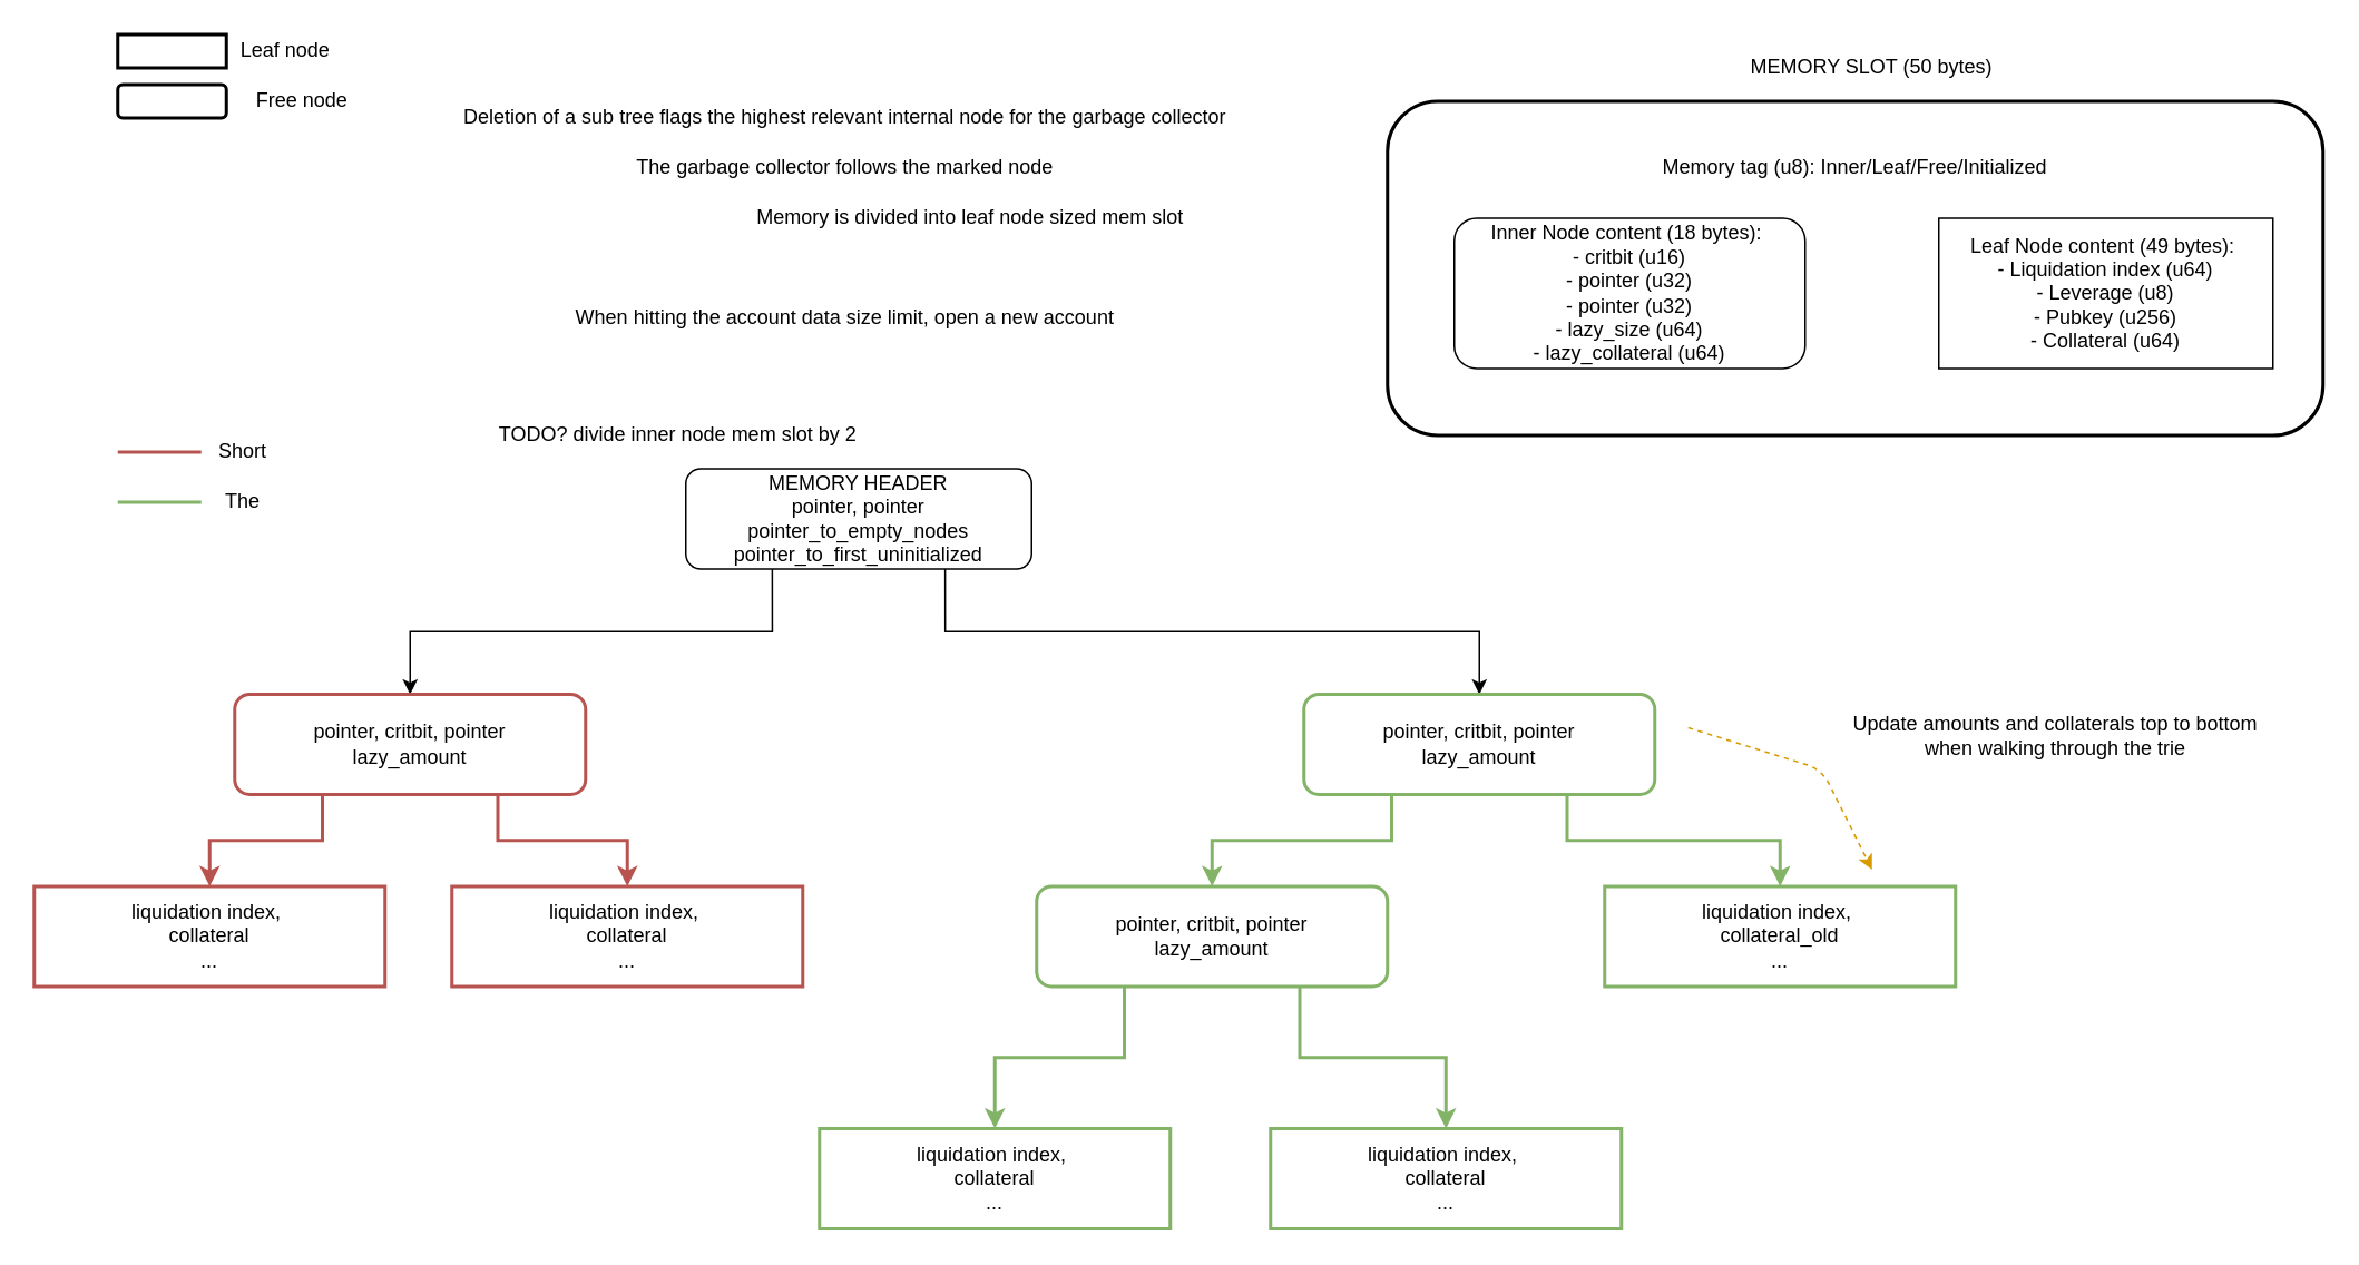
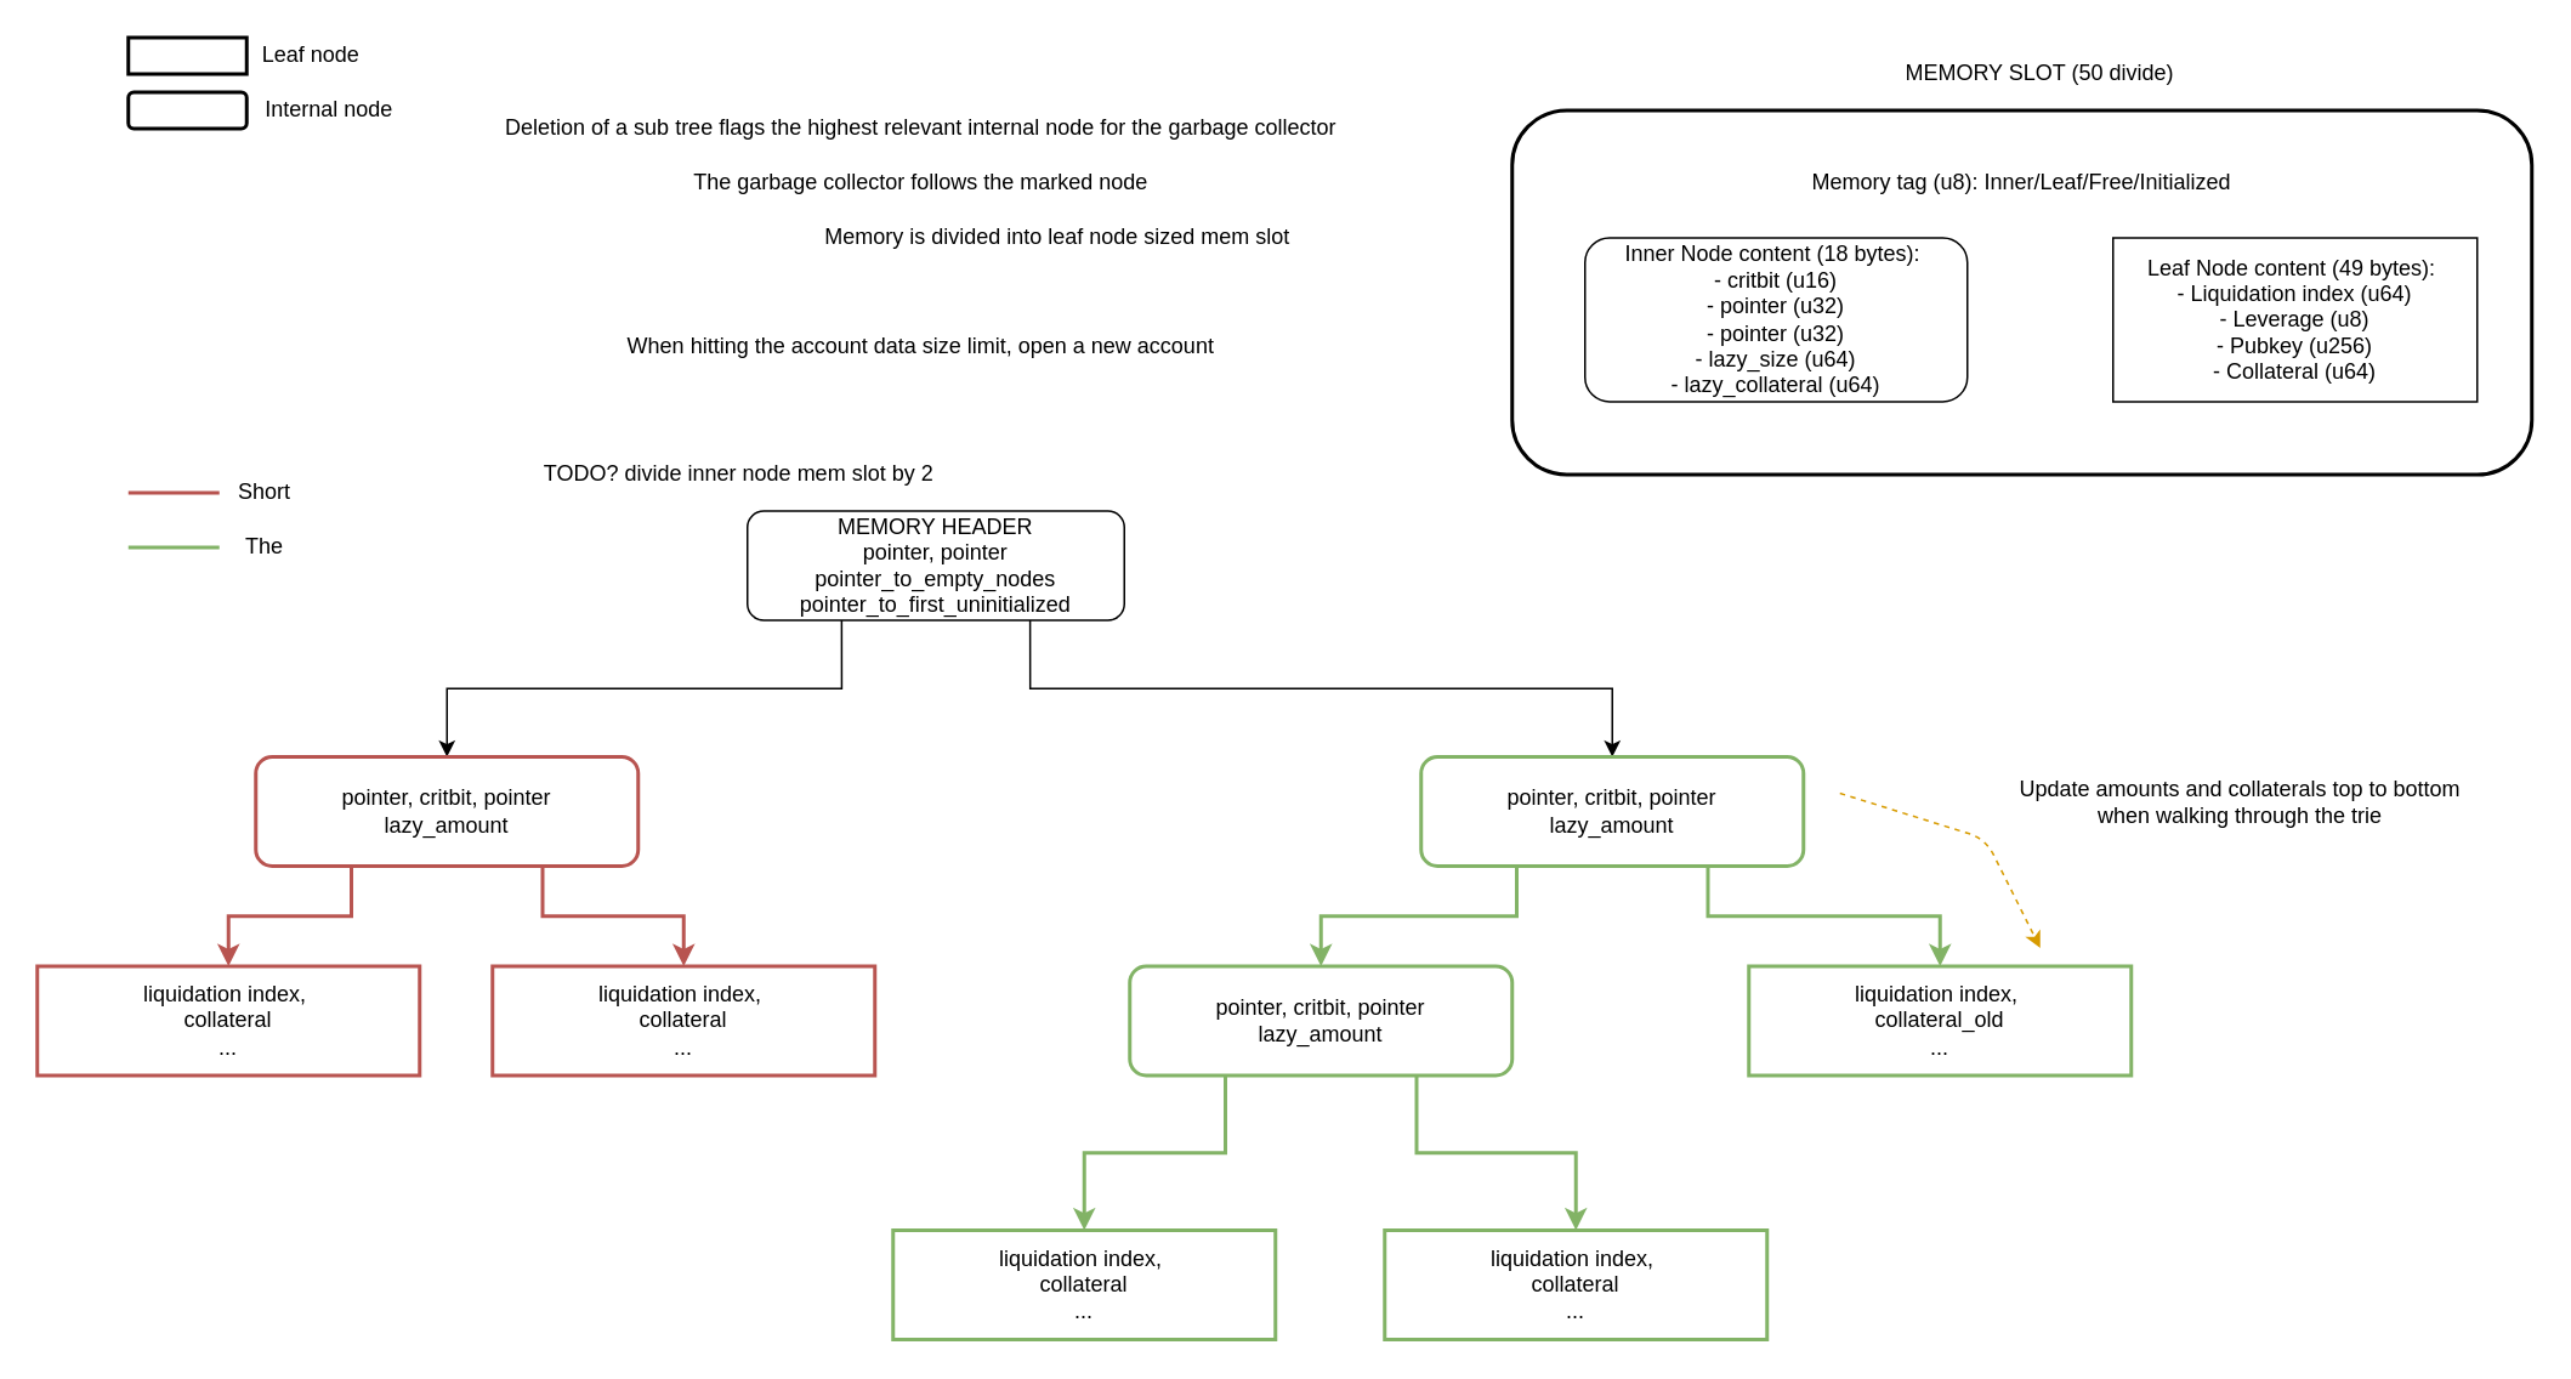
  <mxCell id="0" />
  <mxCell id="1" parent="0" />
  <mxCell id="2" value="" style="rounded=1;whiteSpace=wrap;html=1;strokeWidth=2;fillColor=none;" parent="1" vertex="1"><mxGeometry x="830" y="60" width="560" height="200" as="geometry" /></mxCell>
  <mxCell id="3" value="&lt;span&gt;Leaf Node content&lt;/span&gt;&amp;nbsp;(49 bytes):&amp;nbsp;&lt;br&gt;- Liquidation index (u64)&lt;br&gt;- Leverage (u8)&lt;br&gt;- Pubkey (u256)&lt;br&gt;- Collateral (u64)" style="rounded=0;whiteSpace=wrap;html=1;" parent="1" vertex="1"><mxGeometry x="1160" y="130" width="200" height="90" as="geometry" /></mxCell>
  <mxCell id="4" style="edgeStyle=orthogonalEdgeStyle;rounded=0;orthogonalLoop=1;jettySize=auto;html=1;exitX=0.25;exitY=1;exitDx=0;exitDy=0;entryX=0.5;entryY=0;entryDx=0;entryDy=0;" parent="1" source="6" target="9" edge="1"><mxGeometry relative="1" as="geometry" /></mxCell>
  <mxCell id="5" style="edgeStyle=orthogonalEdgeStyle;rounded=0;orthogonalLoop=1;jettySize=auto;html=1;exitX=0.75;exitY=1;exitDx=0;exitDy=0;" parent="1" source="6" target="12" edge="1"><mxGeometry relative="1" as="geometry" /></mxCell>
  <mxCell id="6" value="MEMORY HEADER&lt;br&gt;pointer, pointer&lt;br&gt;pointer_to_empty_nodes&lt;br&gt;pointer_to_first_uninitialized" style="rounded=1;whiteSpace=wrap;html=1;" parent="1" vertex="1"><mxGeometry x="410" y="280" width="207" height="60" as="geometry" /></mxCell>
  <mxCell id="7" style="edgeStyle=orthogonalEdgeStyle;rounded=0;orthogonalLoop=1;jettySize=auto;html=1;exitX=0.75;exitY=1;exitDx=0;exitDy=0;entryX=0.5;entryY=0;entryDx=0;entryDy=0;fillColor=#f8cecc;strokeColor=#b85450;strokeWidth=2;" parent="1" source="9" target="22" edge="1"><mxGeometry relative="1" as="geometry" /></mxCell>
  <mxCell id="8" style="edgeStyle=orthogonalEdgeStyle;rounded=0;orthogonalLoop=1;jettySize=auto;html=1;exitX=0.25;exitY=1;exitDx=0;exitDy=0;entryX=0.5;entryY=0;entryDx=0;entryDy=0;fillColor=#f8cecc;strokeColor=#b85450;strokeWidth=2;" parent="1" source="9" target="21" edge="1"><mxGeometry relative="1" as="geometry" /></mxCell>
  <mxCell id="9" value="pointer, critbit, pointer&lt;br&gt;lazy_amount" style="rounded=1;whiteSpace=wrap;html=1;strokeColor=#b85450;fillColor=none;strokeWidth=2;" parent="1" vertex="1"><mxGeometry x="140" y="415" width="210" height="60" as="geometry" /></mxCell>
  <mxCell id="10" style="edgeStyle=orthogonalEdgeStyle;rounded=0;orthogonalLoop=1;jettySize=auto;html=1;exitX=0.25;exitY=1;exitDx=0;exitDy=0;entryX=0.5;entryY=0;entryDx=0;entryDy=0;fillColor=#d5e8d4;strokeColor=#82b366;strokeWidth=2;" parent="1" source="12" target="16" edge="1"><mxGeometry relative="1" as="geometry" /></mxCell>
  <mxCell id="11" style="edgeStyle=orthogonalEdgeStyle;rounded=0;orthogonalLoop=1;jettySize=auto;html=1;exitX=0.75;exitY=1;exitDx=0;exitDy=0;entryX=0.5;entryY=0;entryDx=0;entryDy=0;fillColor=#d5e8d4;strokeColor=#82b366;strokeWidth=2;" parent="1" source="12" target="13" edge="1"><mxGeometry relative="1" as="geometry" /></mxCell>
  <mxCell id="12" value="pointer, critbit, pointer&lt;br&gt;lazy_amount" style="rounded=1;whiteSpace=wrap;html=1;strokeColor=#82b366;fillColor=none;strokeWidth=2;" parent="1" vertex="1"><mxGeometry x="780" y="415" width="210" height="60" as="geometry" /></mxCell>
  <mxCell id="13" value="liquidation index,&amp;nbsp;&lt;br&gt;collateral_old&lt;br&gt;..." style="rounded=0;whiteSpace=wrap;html=1;strokeColor=#82b366;fillColor=none;strokeWidth=2;" parent="1" vertex="1"><mxGeometry x="960" y="530" width="210" height="60" as="geometry" /></mxCell>
  <mxCell id="14" style="edgeStyle=orthogonalEdgeStyle;rounded=0;orthogonalLoop=1;jettySize=auto;html=1;exitX=0.75;exitY=1;exitDx=0;exitDy=0;fillColor=#d5e8d4;strokeColor=#82b366;strokeWidth=2;" parent="1" source="16" target="20" edge="1"><mxGeometry relative="1" as="geometry" /></mxCell>
  <mxCell id="15" style="edgeStyle=orthogonalEdgeStyle;rounded=0;orthogonalLoop=1;jettySize=auto;html=1;exitX=0.25;exitY=1;exitDx=0;exitDy=0;entryX=0.5;entryY=0;entryDx=0;entryDy=0;fillColor=#d5e8d4;strokeColor=#82b366;strokeWidth=2;" parent="1" source="16" target="19" edge="1"><mxGeometry relative="1" as="geometry" /></mxCell>
  <mxCell id="16" value="pointer, critbit, pointer&lt;br&gt;lazy_amount" style="rounded=1;whiteSpace=wrap;html=1;strokeColor=#82b366;fillColor=none;strokeWidth=2;" parent="1" vertex="1"><mxGeometry x="620" y="530" width="210" height="60" as="geometry" /></mxCell>
  <mxCell id="17" value="" style="endArrow=classic;html=1;dashed=1;fillColor=#ffe6cc;strokeColor=#d79b00;" parent="1" edge="1"><mxGeometry width="50" height="50" relative="1" as="geometry"><mxPoint x="1010" y="435" as="sourcePoint" /><mxPoint x="1120" y="520" as="targetPoint" /><Array as="points"><mxPoint x="1090" y="460" /></Array></mxGeometry></mxCell>
  <mxCell id="18" value="Update amounts and collaterals top to bottom when walking through the trie" style="text;html=1;strokeColor=none;fillColor=none;align=center;verticalAlign=middle;whiteSpace=wrap;rounded=0;" parent="1" vertex="1"><mxGeometry x="1100" y="405" width="260" height="70" as="geometry" /></mxCell>
  <mxCell id="19" value="liquidation index,&amp;nbsp;&lt;br&gt;collateral&lt;br&gt;..." style="rounded=0;whiteSpace=wrap;html=1;strokeColor=#82b366;fillColor=none;strokeWidth=2;" parent="1" vertex="1"><mxGeometry x="490" y="675" width="210" height="60" as="geometry" /></mxCell>
  <mxCell id="20" value="liquidation index,&amp;nbsp;&lt;br&gt;collateral&lt;br&gt;..." style="rounded=0;whiteSpace=wrap;html=1;strokeColor=#82b366;fillColor=none;strokeWidth=2;" parent="1" vertex="1"><mxGeometry x="760" y="675" width="210" height="60" as="geometry" /></mxCell>
  <mxCell id="21" value="liquidation index,&amp;nbsp;&lt;br&gt;collateral&lt;br&gt;..." style="rounded=0;whiteSpace=wrap;html=1;strokeColor=#b85450;fillColor=none;strokeWidth=2;" parent="1" vertex="1"><mxGeometry x="20" y="530" width="210" height="60" as="geometry" /></mxCell>
  <mxCell id="22" value="liquidation index,&amp;nbsp;&lt;br&gt;collateral&lt;br&gt;..." style="rounded=0;whiteSpace=wrap;html=1;strokeColor=#b85450;fillColor=none;strokeWidth=2;" parent="1" vertex="1"><mxGeometry x="270" y="530" width="210" height="60" as="geometry" /></mxCell>
  <mxCell id="23" value="" style="endArrow=none;html=1;strokeWidth=2;fillColor=#f8cecc;strokeColor=#b85450;" parent="1" edge="1"><mxGeometry width="50" height="50" relative="1" as="geometry"><mxPoint x="70" y="270" as="sourcePoint" /><mxPoint x="120" y="270" as="targetPoint" /></mxGeometry></mxCell>
  <mxCell id="24" value="" style="endArrow=none;html=1;strokeWidth=2;fillColor=#d5e8d4;strokeColor=#82b366;" parent="1" edge="1"><mxGeometry width="50" height="50" relative="1" as="geometry"><mxPoint x="70" y="300" as="sourcePoint" /><mxPoint x="120" y="300" as="targetPoint" /></mxGeometry></mxCell>
  <mxCell id="25" value="Short" style="text;html=1;strokeColor=none;fillColor=none;align=center;verticalAlign=middle;whiteSpace=wrap;rounded=0;" parent="1" vertex="1"><mxGeometry x="125" y="260" width="40" height="20" as="geometry" /></mxCell>
  <mxCell id="26" value="The" style="text;html=1;strokeColor=none;fillColor=none;align=center;verticalAlign=middle;whiteSpace=wrap;rounded=0;" parent="1" vertex="1"><mxGeometry x="125" y="290" width="40" height="20" as="geometry" /></mxCell>
  <mxCell id="27" value="Deletion of a sub tree flags the highest relevant internal node for the garbage collector" style="text;html=1;align=center;verticalAlign=middle;resizable=0;points=[];autosize=1;" parent="1" vertex="1"><mxGeometry x="270" y="60" width="470" height="20" as="geometry" /></mxCell>
  <mxCell id="28" value="" style="rounded=0;whiteSpace=wrap;html=1;strokeWidth=2;fillColor=none;" parent="1" vertex="1"><mxGeometry x="70" y="20" width="65" height="20" as="geometry" /></mxCell>
  <mxCell id="29" value="" style="rounded=1;whiteSpace=wrap;html=1;strokeWidth=2;fillColor=none;" parent="1" vertex="1"><mxGeometry x="70" y="50" width="65" height="20" as="geometry" /></mxCell>
  <mxCell id="30" value="Leaf node" style="text;html=1;align=center;verticalAlign=middle;resizable=0;points=[];autosize=1;" parent="1" vertex="1"><mxGeometry x="135" y="20" width="70" height="20" as="geometry" /></mxCell>
- <mxCell id="31" value="Free node" style="text;html=1;align=center;verticalAlign=middle;resizable=0;points=[];autosize=1;" parent="1" vertex="1"><mxGeometry x="135" y="50" width="90" height="20" as="geometry" /></mxCell>
+ <mxCell id="31" value="Internal node" style="text;html=1;align=center;verticalAlign=middle;resizable=0;points=[];autosize=1;" parent="1" vertex="1"><mxGeometry x="135" y="50" width="90" height="20" as="geometry" /></mxCell>
  <mxCell id="32" value="The garbage collector follows the marked node" style="text;html=1;align=center;verticalAlign=middle;resizable=0;points=[];autosize=1;" parent="1" vertex="1"><mxGeometry x="375" y="90" width="260" height="20" as="geometry" /></mxCell>
  <mxCell id="33" value="Memory is divided into leaf node sized mem slot" style="text;html=1;align=center;verticalAlign=middle;resizable=0;points=[];autosize=1;" parent="1" vertex="1"><mxGeometry x="445" y="120" width="270" height="20" as="geometry" /></mxCell>
  <mxCell id="34" value="&lt;span&gt;Inner Node content&lt;/span&gt;&amp;nbsp;(18 bytes):&amp;nbsp;&lt;br&gt;- critbit (u16)&lt;br&gt;- pointer (u32)&lt;br&gt;- pointer (u32)&lt;br&gt;- lazy_size (u64)&lt;br&gt;- lazy_collateral (u64)" style="rounded=1;whiteSpace=wrap;html=1;" parent="1" vertex="1"><mxGeometry x="870" y="130" width="210" height="90" as="geometry" /></mxCell>
- <mxCell id="35" value="MEMORY SLOT (50 bytes)" style="text;html=1;strokeColor=none;fillColor=none;align=center;verticalAlign=middle;whiteSpace=wrap;rounded=0;" parent="1" vertex="1"><mxGeometry x="1010" y="30" width="220" height="20" as="geometry" /></mxCell>
+ <mxCell id="35" value="MEMORY SLOT (50 divide)" style="text;html=1;strokeColor=none;fillColor=none;align=center;verticalAlign=middle;whiteSpace=wrap;rounded=0;" parent="1" vertex="1"><mxGeometry x="1010" y="30" width="220" height="20" as="geometry" /></mxCell>
  <mxCell id="36" value="Memory tag (u8): Inner/Leaf/Free/Initialized" style="text;html=1;strokeColor=none;fillColor=none;align=center;verticalAlign=middle;whiteSpace=wrap;rounded=0;" parent="1" vertex="1"><mxGeometry x="955" y="90" width="310" height="20" as="geometry" /></mxCell>
  <mxCell id="37" value="TODO? divide inner node mem slot by 2" style="text;html=1;align=center;verticalAlign=middle;resizable=0;points=[];autosize=1;" parent="1" vertex="1"><mxGeometry x="290" y="250" width="230" height="20" as="geometry" /></mxCell>
  <mxCell id="38" value="When hitting the account data size limit, open a new account" style="text;html=1;align=center;verticalAlign=middle;resizable=0;points=[];autosize=1;" parent="1" vertex="1"><mxGeometry x="335" y="180" width="340" height="20" as="geometry" /></mxCell>
